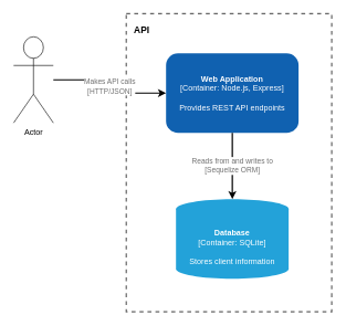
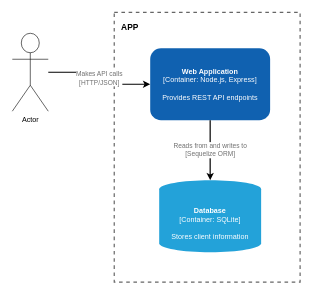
  <mxCell id="0" />
  <mxCell id="1" parent="0" />
- <mxCell id="2" value="API" style="fillColor=none;strokeColor=#666666;strokeWidth=2;dashed=1;align=left;verticalAlign=top;fontStyle=1;fontSize=14;spacingLeft=10;spacingTop=10;" parent="1" vertex="1"><mxGeometry x="190" y="20" width="310" height="450" as="geometry" /></mxCell>
+ <mxCell id="2" value="APP" style="fillColor=none;strokeColor=#666666;strokeWidth=2;dashed=1;align=left;verticalAlign=top;fontStyle=1;fontSize=14;spacingLeft=10;spacingTop=10;" parent="1" vertex="1"><mxGeometry x="190" y="20" width="310" height="450" as="geometry" /></mxCell>
  <mxCell id="3" value="&lt;b&gt;Web Application&lt;/b&gt;&lt;br&gt;[Container: Node.js, Express]&lt;br&gt;&lt;br&gt;Provides REST API endpoints" style="rounded=1;whiteSpace=wrap;html=1;fillColor=#1061B0;strokeColor=none;fontColor=#ffffff;align=center;verticalAlign=middle;fontStyle=0;fontSize=12;" parent="1" vertex="1"><mxGeometry x="250" y="80" width="200" height="120" as="geometry" /></mxCell>
  <mxCell id="4" value="&lt;b&gt;Database&lt;/b&gt;&lt;br&gt;[Container: SQLite]&lt;br&gt;&lt;br&gt;Stores client information" style="shape=cylinder3;whiteSpace=wrap;html=1;boundedLbl=1;backgroundOutline=1;size=15;fillColor=#23A2D9;strokeColor=none;fontColor=#ffffff;align=center;verticalAlign=middle;" parent="1" vertex="1"><mxGeometry x="265" y="300" width="170" height="120" as="geometry" /></mxCell>
  <mxCell id="5" value="Makes API calls&lt;br&gt;[HTTP/JSON]" style="edgeStyle=orthogonalEdgeStyle;rounded=0;orthogonalLoop=1;jettySize=auto;html=1;strokeWidth=2;fontColor=#707070;jumpStyle=none;" parent="1" source="7" target="3" edge="1"><mxGeometry relative="1" as="geometry"><mxPoint x="110" y="130" as="sourcePoint" /></mxGeometry></mxCell>
  <mxCell id="6" value="Reads from and writes to&lt;br&gt;[Sequelize ORM]" style="edgeStyle=orthogonalEdgeStyle;rounded=0;orthogonalLoop=1;jettySize=auto;html=1;strokeWidth=2;fontColor=#707070;jumpStyle=none;" parent="1" source="3" target="4" edge="1"><mxGeometry relative="1" as="geometry" /></mxCell>
  <mxCell id="7" value="Actor" style="shape=umlActor;verticalLabelPosition=bottom;verticalAlign=top;html=1;outlineConnect=0;" vertex="1" parent="1"><mxGeometry x="20" y="55" width="60" height="130" as="geometry" /></mxCell>
